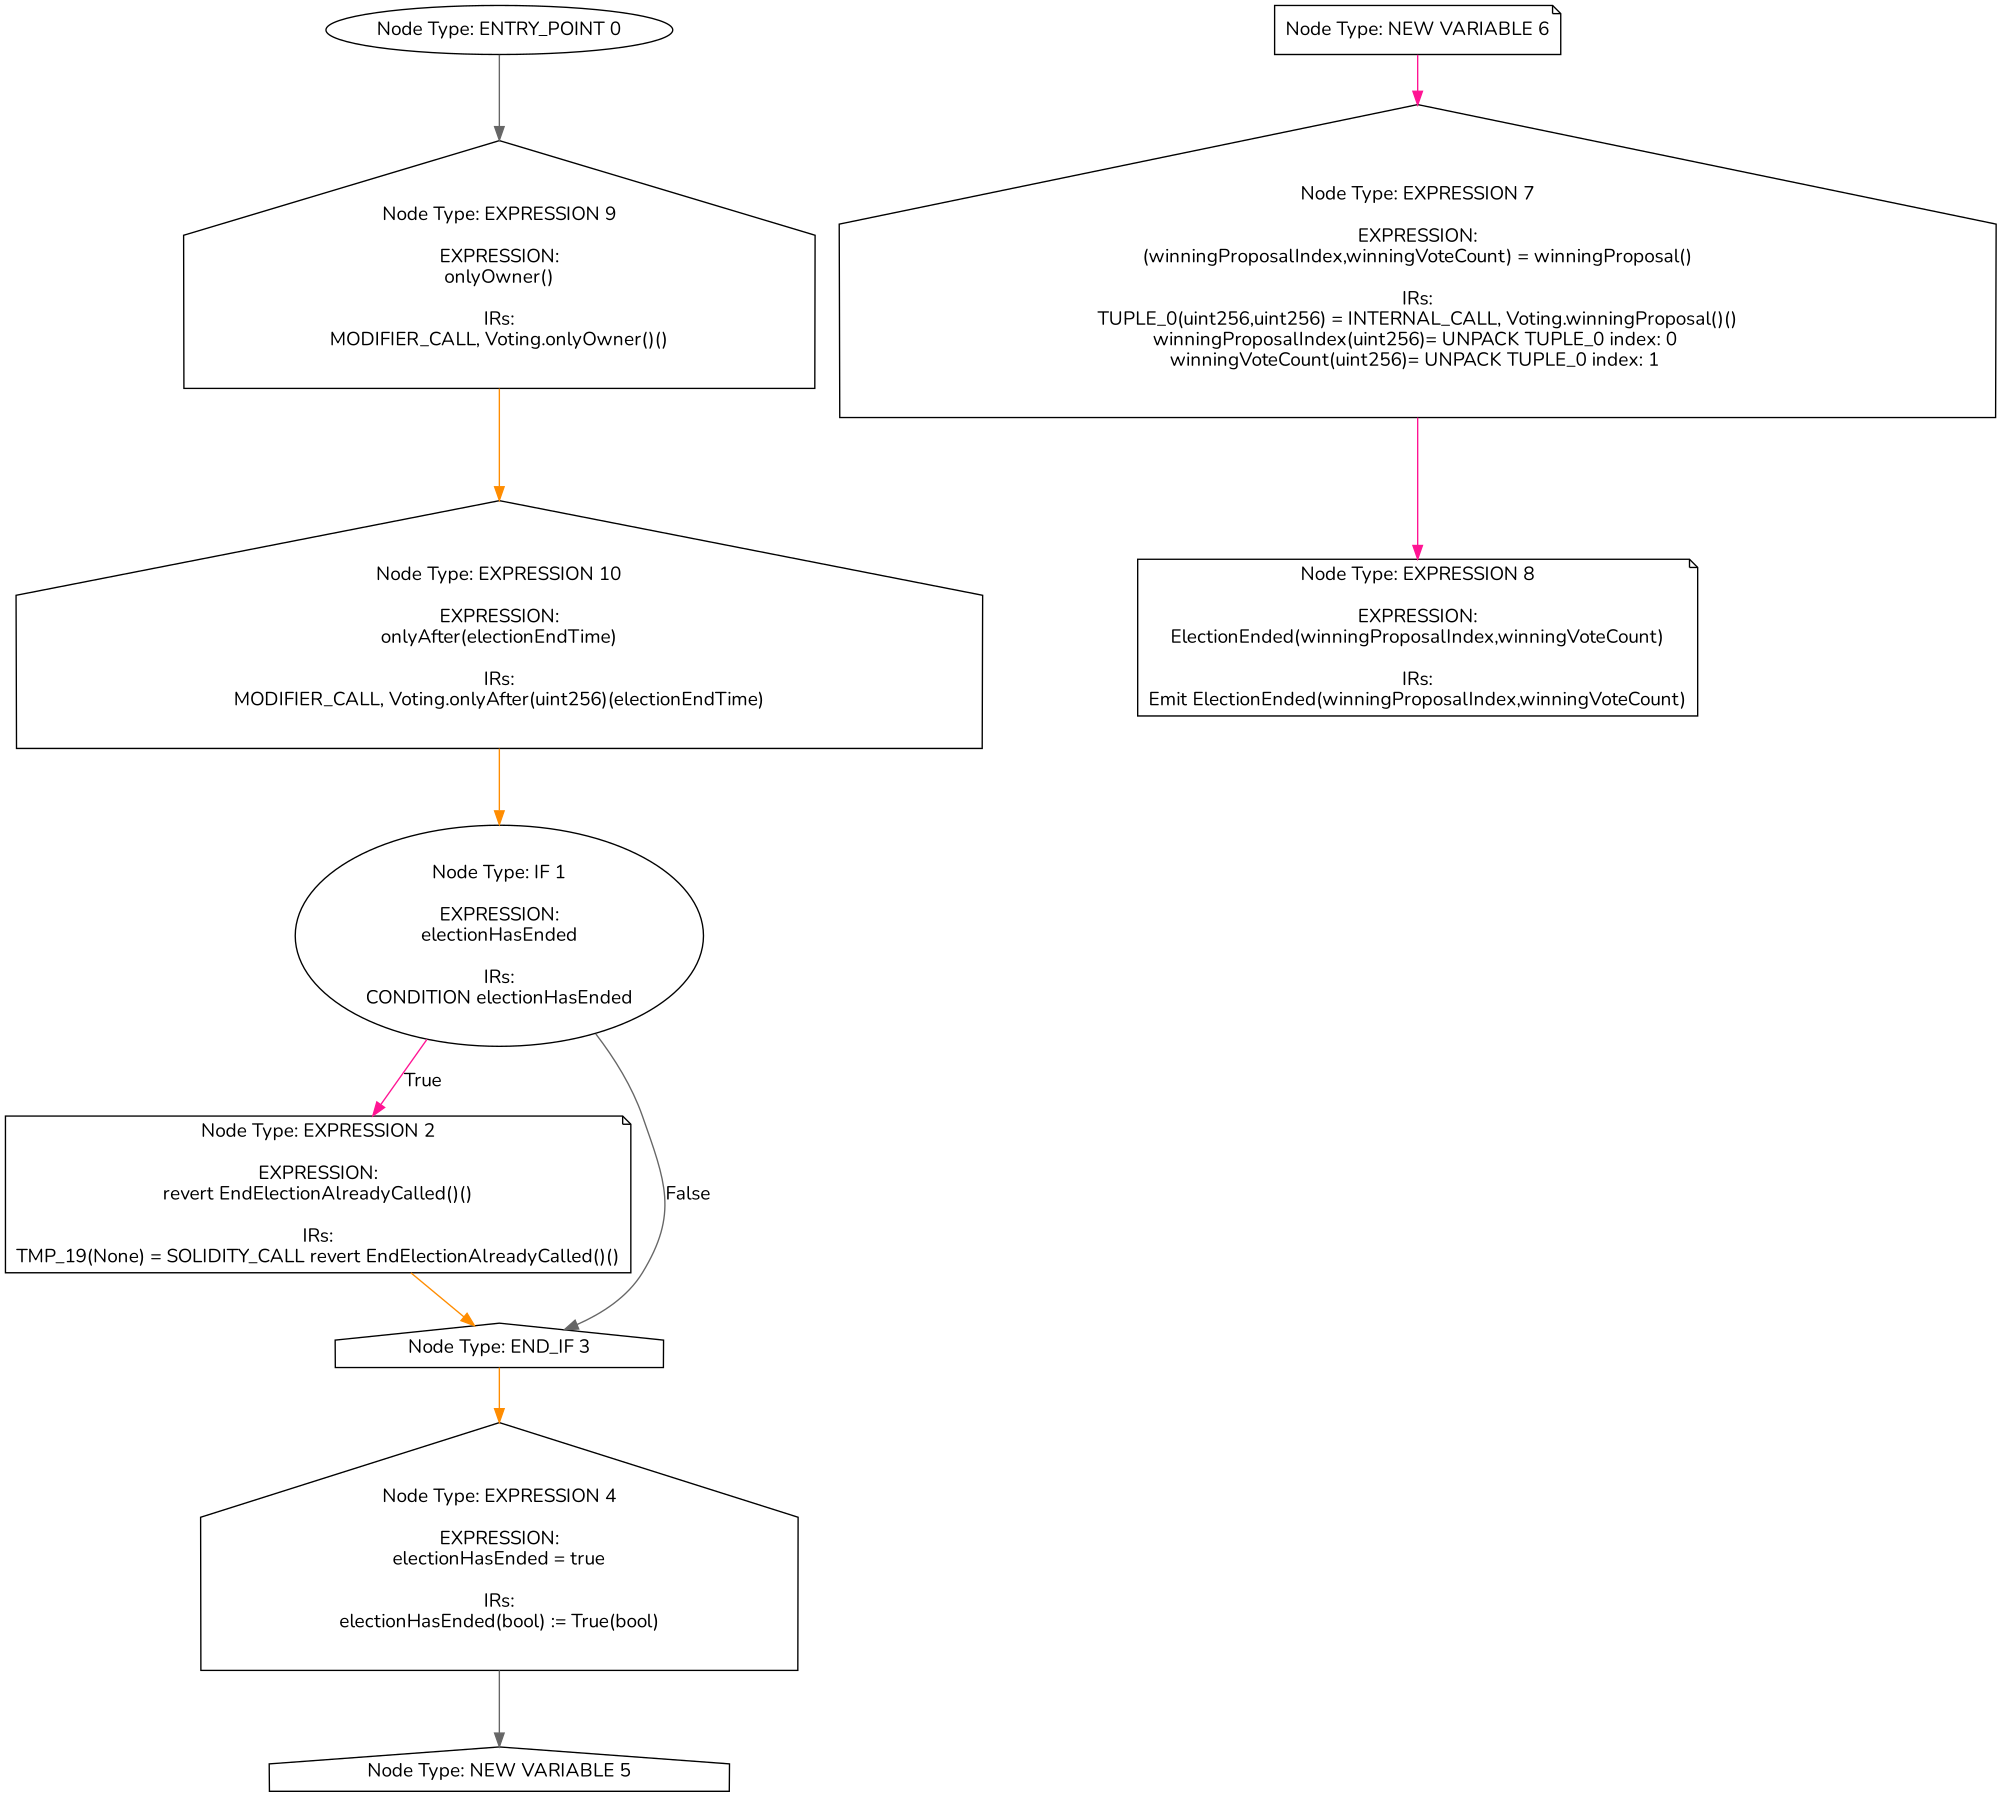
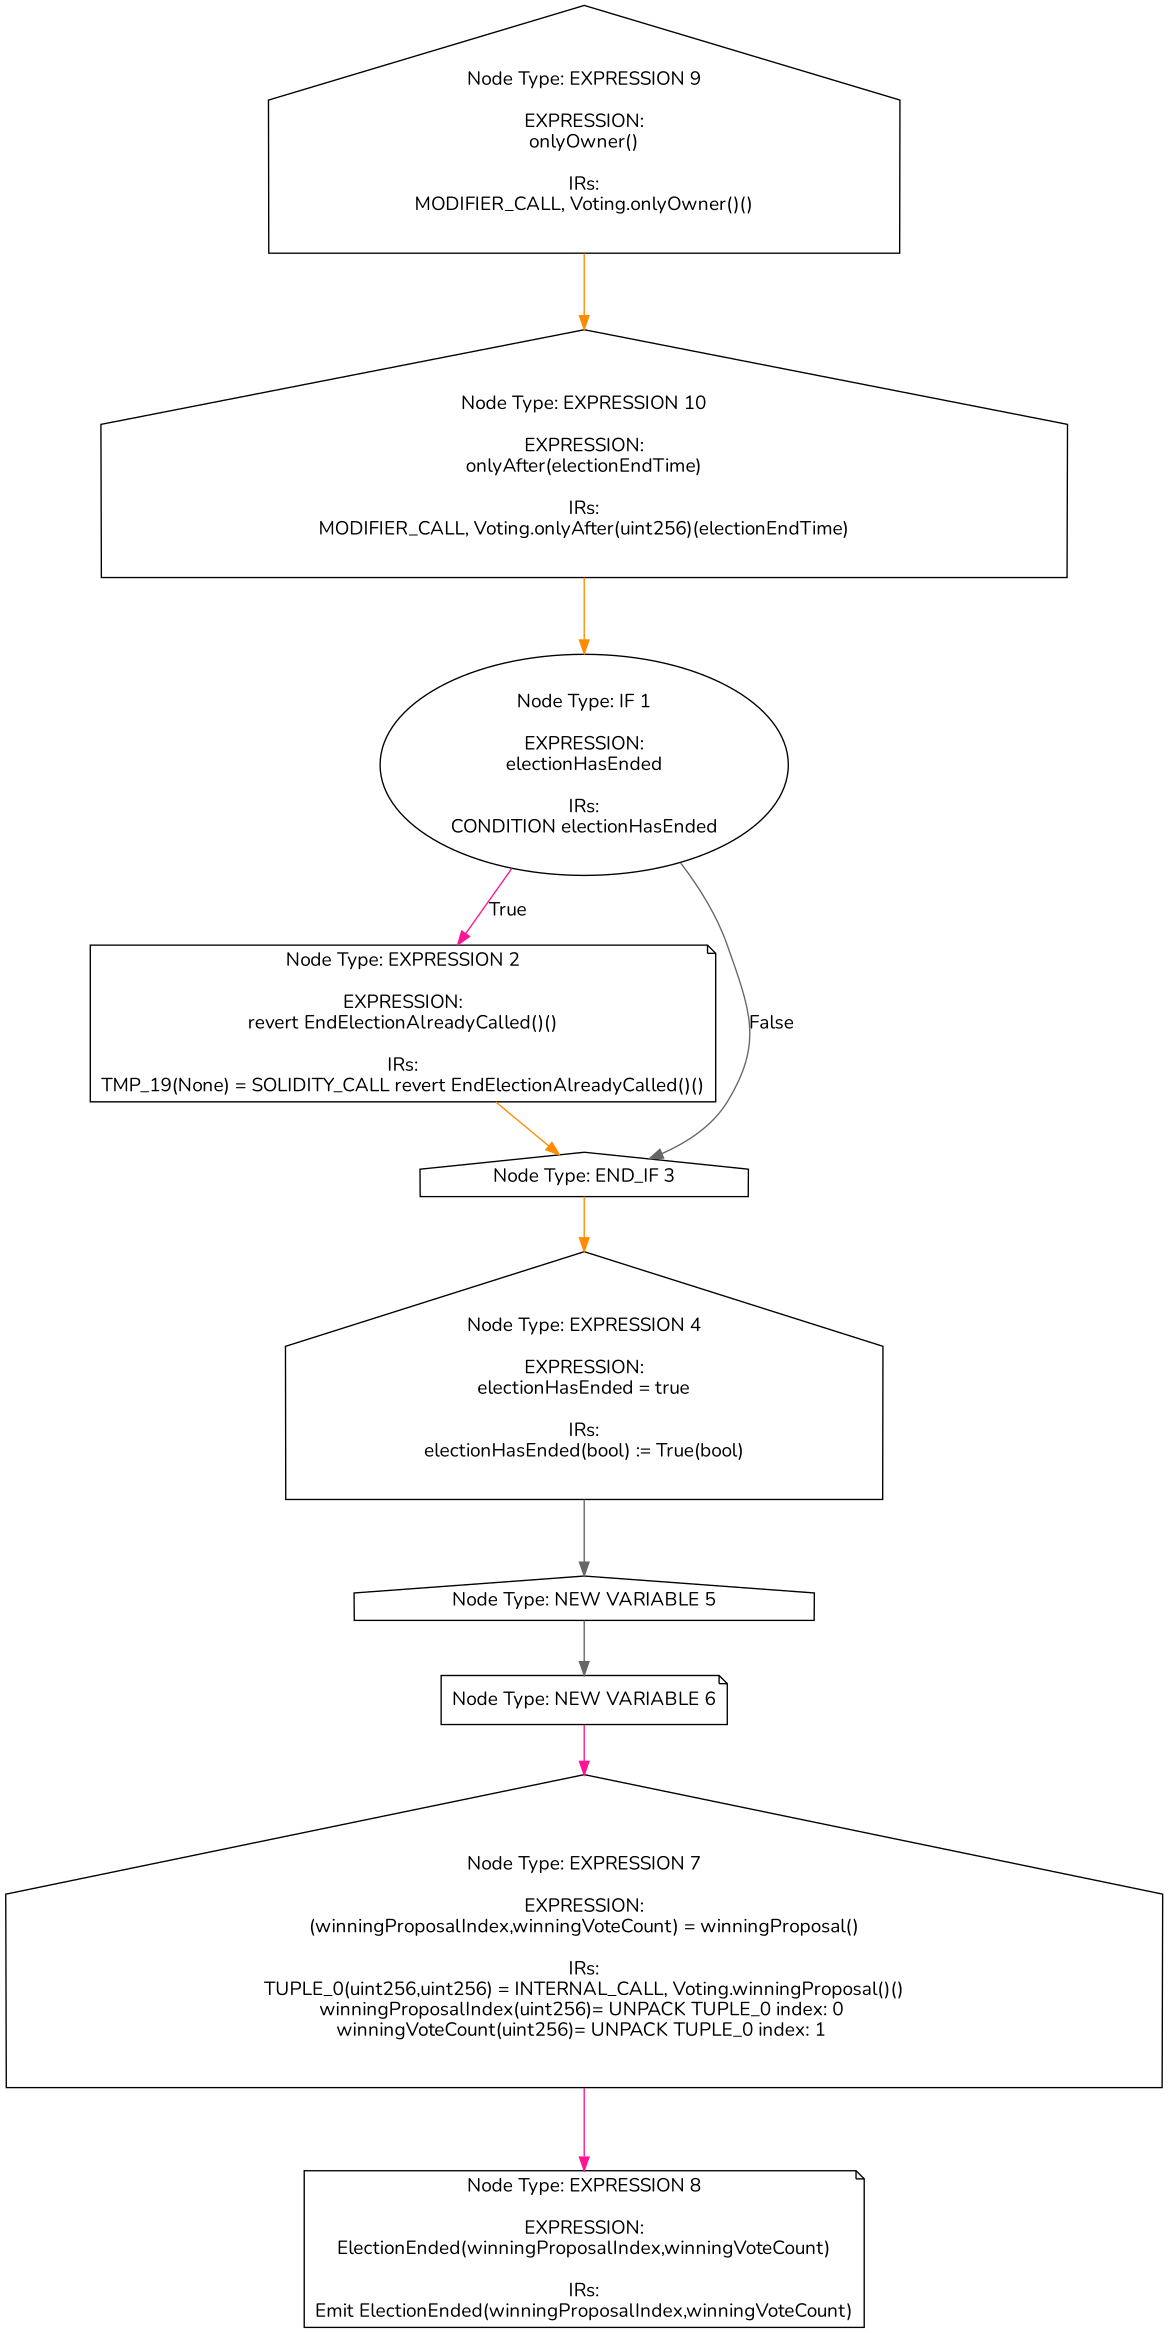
  digraph {
    fontname=Nunito
    node [fontname=Nunito shape=house]
    edge [color=gray40 fontname=Nunito]
-   n1 [label="Node Type: ENTRY_POINT 0\n" shape=ellipse]
    n2 [label="Node Type: EXPRESSION 9\n\nEXPRESSION:\nonlyOwner()\n\nIRs:\nMODIFIER_CALL, Voting.onlyOwner()()"]
    n3 [label="Node Type: EXPRESSION 10\n\nEXPRESSION:\nonlyAfter(electionEndTime)\n\nIRs:\nMODIFIER_CALL, Voting.onlyAfter(uint256)(electionEndTime)"]
    n4 [label="Node Type: IF 1\n\nEXPRESSION:\nelectionHasEnded\n\nIRs:\nCONDITION electionHasEnded" shape=ellipse]
    n5 [label="Node Type: EXPRESSION 2\n\nEXPRESSION:\nrevert EndElectionAlreadyCalled()()\n\nIRs:\nTMP_19(None) = SOLIDITY_CALL revert EndElectionAlreadyCalled()()" shape=note]
    n6 [label="Node Type: END_IF 3\n"]
    n7 [label="Node Type: EXPRESSION 4\n\nEXPRESSION:\nelectionHasEnded = true\n\nIRs:\nelectionHasEnded(bool) := True(bool)"]
    n8 [label="Node Type: NEW VARIABLE 5\n"]
    n9 [label="Node Type: NEW VARIABLE 6\n" shape=note]
    n10 [label="Node Type: EXPRESSION 7\n\nEXPRESSION:\n(winningProposalIndex,winningVoteCount) = winningProposal()\n\nIRs:\nTUPLE_0(uint256,uint256) = INTERNAL_CALL, Voting.winningProposal()()\nwinningProposalIndex(uint256)= UNPACK TUPLE_0 index: 0 \nwinningVoteCount(uint256)= UNPACK TUPLE_0 index: 1 "]
    n11 [label="Node Type: EXPRESSION 8\n\nEXPRESSION:\nElectionEnded(winningProposalIndex,winningVoteCount)\n\nIRs:\nEmit ElectionEnded(winningProposalIndex,winningVoteCount)" shape=note]
-   n1 -> n2
    n2 -> n3 [color=darkorange]
    n3 -> n4 [color=darkorange]
    n4 -> n5 [color=deeppink label=True]
    n4 -> n6 [label=False]
    n5 -> n6 [color=darkorange]
    n6 -> n7 [color=darkorange]
    n7 -> n8
+   n8 -> n9
    n9 -> n10 [color=deeppink]
    n10 -> n11 [color=deeppink]
  }
